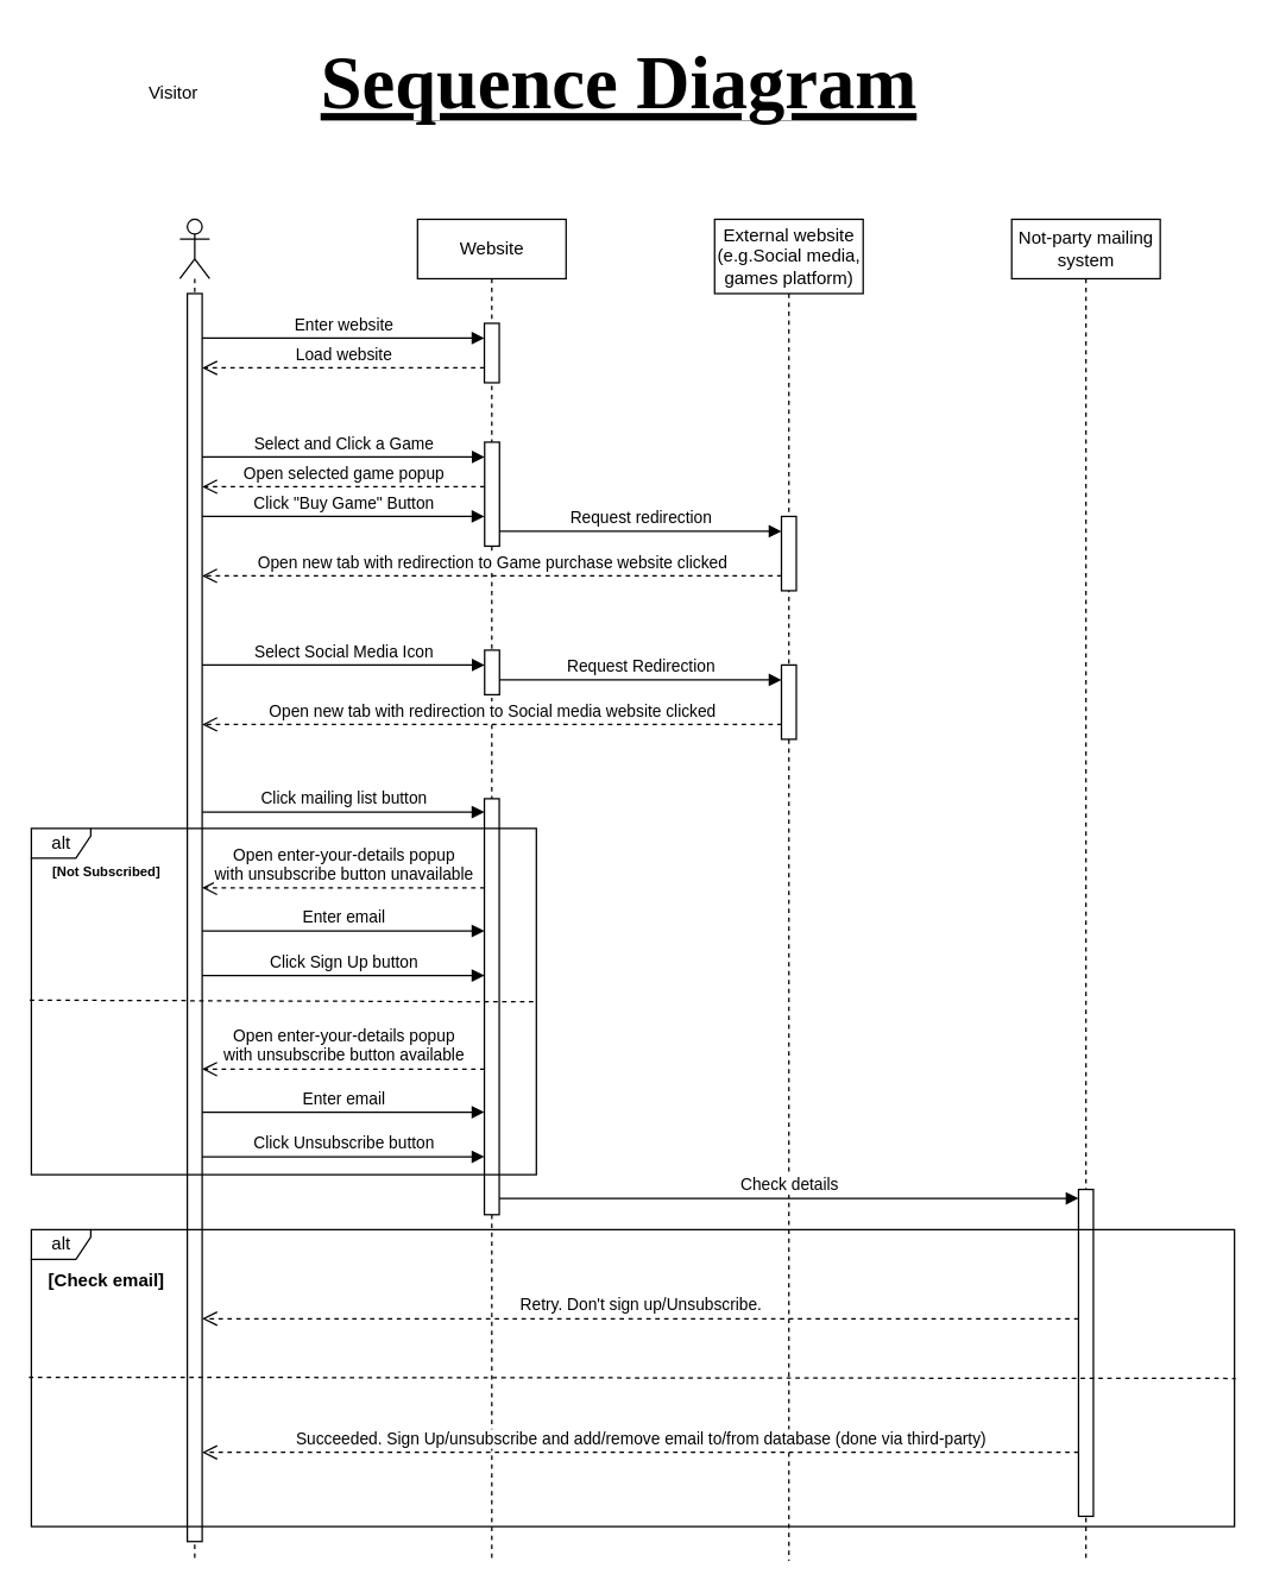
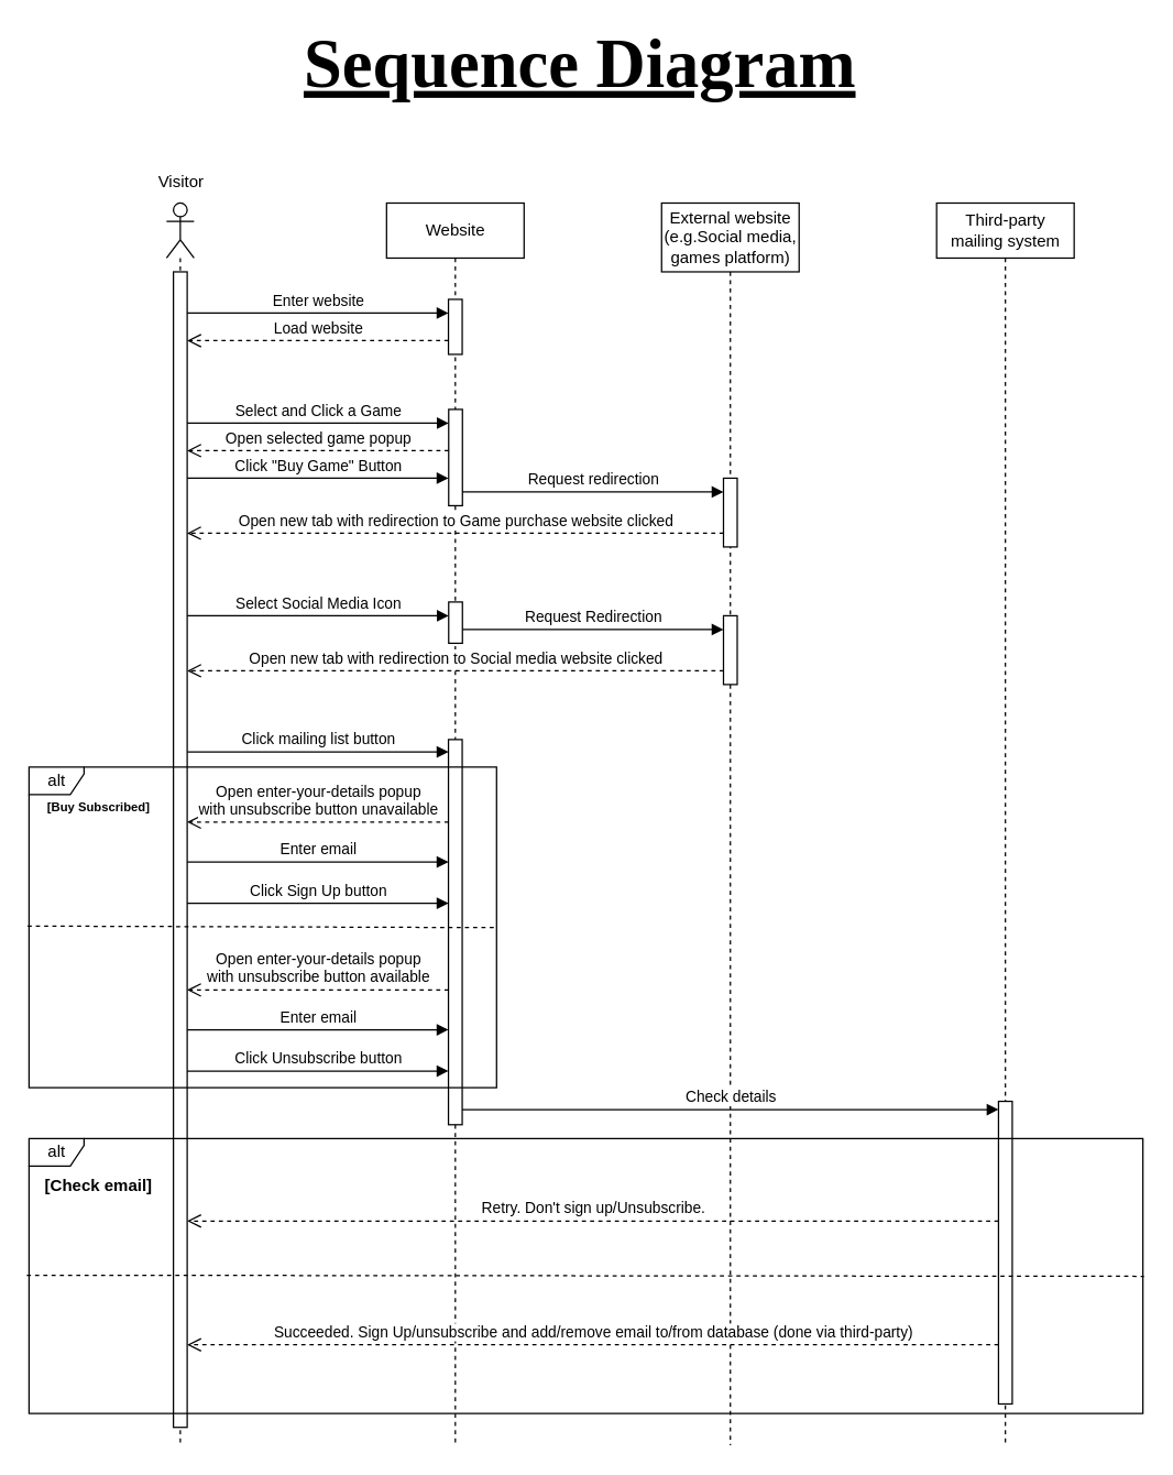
  <mxCell id="0" />
  <mxCell id="1" parent="0" />
  <mxCell id="2" value="" style="shape=umlLifeline;perimeter=lifelinePerimeter;whiteSpace=wrap;html=1;container=1;dropTarget=0;collapsible=0;recursiveResize=0;outlineConnect=0;portConstraint=eastwest;newEdgeStyle={&quot;curved&quot;:0,&quot;rounded&quot;:0};participant=umlActor;flipH=0;" parent="1" vertex="1"><mxGeometry x="120.62" y="147" width="20" height="903" as="geometry" /></mxCell>
  <mxCell id="3" value="" style="html=1;points=[[0,0,0,0,5],[0,1,0,0,-5],[1,0,0,0,5],[1,1,0,0,-5]];perimeter=orthogonalPerimeter;outlineConnect=0;targetShapes=umlLifeline;portConstraint=eastwest;newEdgeStyle={&quot;curved&quot;:0,&quot;rounded&quot;:0};" parent="2" vertex="1"><mxGeometry x="5" y="50" width="10" height="840" as="geometry" /></mxCell>
  <mxCell id="4" value="Website" style="shape=umlLifeline;perimeter=lifelinePerimeter;whiteSpace=wrap;html=1;container=1;dropTarget=0;collapsible=0;recursiveResize=0;outlineConnect=0;portConstraint=eastwest;newEdgeStyle={&quot;curved&quot;:0,&quot;rounded&quot;:0};" parent="1" vertex="1"><mxGeometry x="280.62" y="147" width="100" height="903" as="geometry" /></mxCell>
  <mxCell id="5" value="" style="html=1;points=[[0,0,0,0,5],[0,1,0,0,-5],[1,0,0,0,5],[1,1,0,0,-5]];perimeter=orthogonalPerimeter;outlineConnect=0;targetShapes=umlLifeline;portConstraint=eastwest;newEdgeStyle={&quot;curved&quot;:0,&quot;rounded&quot;:0};" parent="4" vertex="1"><mxGeometry x="45" y="70" width="10" height="40" as="geometry" /></mxCell>
  <mxCell id="6" value="" style="html=1;points=[[0,0,0,0,5],[0,1,0,0,-5],[1,0,0,0,5],[1,1,0,0,-5]];perimeter=orthogonalPerimeter;outlineConnect=0;targetShapes=umlLifeline;portConstraint=eastwest;newEdgeStyle={&quot;curved&quot;:0,&quot;rounded&quot;:0};" parent="4" vertex="1"><mxGeometry x="45.17" y="150" width="10" height="70" as="geometry" /></mxCell>
  <mxCell id="7" value="" style="html=1;points=[[0,0,0,0,5],[0,1,0,0,-5],[1,0,0,0,5],[1,1,0,0,-5]];perimeter=orthogonalPerimeter;outlineConnect=0;targetShapes=umlLifeline;portConstraint=eastwest;newEdgeStyle={&quot;curved&quot;:0,&quot;rounded&quot;:0};" parent="4" vertex="1"><mxGeometry x="45.17" y="290" width="10" height="30" as="geometry" /></mxCell>
  <mxCell id="8" value="" style="html=1;points=[[0,0,0,0,5],[0,1,0,0,-5],[1,0,0,0,5],[1,1,0,0,-5]];perimeter=orthogonalPerimeter;outlineConnect=0;targetShapes=umlLifeline;portConstraint=eastwest;newEdgeStyle={&quot;curved&quot;:0,&quot;rounded&quot;:0};" parent="4" vertex="1"><mxGeometry x="45" y="390" width="10" height="280" as="geometry" /></mxCell>
  <mxCell id="9" value="External website (e.g.Social media, games platform&lt;span style=&quot;background-color: initial;&quot;&gt;)&lt;/span&gt;" style="shape=umlLifeline;perimeter=lifelinePerimeter;whiteSpace=wrap;html=1;container=1;dropTarget=0;collapsible=0;recursiveResize=0;outlineConnect=0;portConstraint=eastwest;newEdgeStyle={&quot;curved&quot;:0,&quot;rounded&quot;:0};size=50;" parent="1" vertex="1"><mxGeometry x="480.62" y="147" width="100" height="903" as="geometry" /></mxCell>
  <mxCell id="10" value="" style="html=1;points=[[0,0,0,0,5],[0,1,0,0,-5],[1,0,0,0,5],[1,1,0,0,-5]];perimeter=orthogonalPerimeter;outlineConnect=0;targetShapes=umlLifeline;portConstraint=eastwest;newEdgeStyle={&quot;curved&quot;:0,&quot;rounded&quot;:0};" parent="9" vertex="1"><mxGeometry x="45" y="300" width="10" height="50" as="geometry" /></mxCell>
  <mxCell id="11" value="" style="html=1;points=[[0,0,0,0,5],[0,1,0,0,-5],[1,0,0,0,5],[1,1,0,0,-5]];perimeter=orthogonalPerimeter;outlineConnect=0;targetShapes=umlLifeline;portConstraint=eastwest;newEdgeStyle={&quot;curved&quot;:0,&quot;rounded&quot;:0};" parent="9" vertex="1"><mxGeometry x="45" y="200" width="10" height="50" as="geometry" /></mxCell>
- <mxCell id="12" value="Not-party mailing system" style="shape=umlLifeline;perimeter=lifelinePerimeter;whiteSpace=wrap;html=1;container=1;dropTarget=0;collapsible=0;recursiveResize=0;outlineConnect=0;portConstraint=eastwest;newEdgeStyle={&quot;curved&quot;:0,&quot;rounded&quot;:0};" parent="1" vertex="1"><mxGeometry x="680.62" y="147" width="100" height="903" as="geometry" /></mxCell>
+ <mxCell id="12" value="Third-party mailing system" style="shape=umlLifeline;perimeter=lifelinePerimeter;whiteSpace=wrap;html=1;container=1;dropTarget=0;collapsible=0;recursiveResize=0;outlineConnect=0;portConstraint=eastwest;newEdgeStyle={&quot;curved&quot;:0,&quot;rounded&quot;:0};" parent="1" vertex="1"><mxGeometry x="680.62" y="147" width="100" height="903" as="geometry" /></mxCell>
  <mxCell id="13" value="" style="html=1;points=[[0,0,0,0,5],[0,1,0,0,-5],[1,0,0,0,5],[1,1,0,0,-5]];perimeter=orthogonalPerimeter;outlineConnect=0;targetShapes=umlLifeline;portConstraint=eastwest;newEdgeStyle={&quot;curved&quot;:0,&quot;rounded&quot;:0};" parent="12" vertex="1"><mxGeometry x="45" y="653" width="10" height="220" as="geometry" /></mxCell>
  <mxCell id="14" value="Enter website" style="html=1;verticalAlign=bottom;endArrow=block;curved=0;rounded=0;" parent="1" target="5" edge="1"><mxGeometry width="80" relative="1" as="geometry"><mxPoint x="135.62" y="227" as="sourcePoint" /><mxPoint x="320.62" y="227" as="targetPoint" /></mxGeometry></mxCell>
  <mxCell id="15" value="Load website" style="html=1;verticalAlign=bottom;endArrow=open;dashed=1;endSize=8;curved=0;rounded=0;" parent="1" target="3" edge="1"><mxGeometry relative="1" as="geometry"><mxPoint x="325.62" y="247" as="sourcePoint" /><mxPoint x="140.62" y="247" as="targetPoint" /></mxGeometry></mxCell>
  <mxCell id="16" value="Select and Click a Game" style="html=1;verticalAlign=bottom;endArrow=block;curved=0;rounded=0;" parent="1" target="6" edge="1"><mxGeometry width="80" relative="1" as="geometry"><mxPoint x="135.62" y="307" as="sourcePoint" /><mxPoint x="320.79" y="307" as="targetPoint" /></mxGeometry></mxCell>
  <mxCell id="17" value="Open selected game popup" style="html=1;verticalAlign=bottom;endArrow=open;dashed=1;endSize=8;curved=0;rounded=0;" parent="1" target="3" edge="1"><mxGeometry relative="1" as="geometry"><mxPoint x="325.79" y="327" as="sourcePoint" /><mxPoint x="140.62" y="327" as="targetPoint" /></mxGeometry></mxCell>
  <mxCell id="18" value="Select Social Media Icon" style="html=1;verticalAlign=bottom;endArrow=block;curved=0;rounded=0;" parent="1" target="7" edge="1"><mxGeometry width="80" relative="1" as="geometry"><mxPoint x="135.62" y="447" as="sourcePoint" /><mxPoint x="320.79" y="447" as="targetPoint" /></mxGeometry></mxCell>
  <mxCell id="19" value="Request Redirection" style="html=1;verticalAlign=bottom;endArrow=block;curved=0;rounded=0;exitX=1;exitY=0;exitDx=0;exitDy=5;exitPerimeter=0;" parent="1" edge="1"><mxGeometry x="-0.003" width="80" relative="1" as="geometry"><mxPoint x="335.79" y="457" as="sourcePoint" /><mxPoint x="525.62" y="457" as="targetPoint" /><mxPoint as="offset" /></mxGeometry></mxCell>
  <mxCell id="20" value="Open new tab with redirection to Social media website clicked" style="html=1;verticalAlign=bottom;endArrow=open;dashed=1;endSize=8;curved=0;rounded=0;" parent="1" edge="1"><mxGeometry relative="1" as="geometry"><mxPoint x="525.79" y="487" as="sourcePoint" /><mxPoint x="135.62" y="487" as="targetPoint" /></mxGeometry></mxCell>
  <mxCell id="21" value="Click &quot;Buy Game&quot; Button" style="html=1;verticalAlign=bottom;endArrow=block;curved=0;rounded=0;" parent="1" edge="1"><mxGeometry width="80" relative="1" as="geometry"><mxPoint x="135.62" y="347" as="sourcePoint" /><mxPoint x="325.62" y="347" as="targetPoint" /></mxGeometry></mxCell>
  <mxCell id="22" value="Request redirection" style="html=1;verticalAlign=bottom;endArrow=block;curved=0;rounded=0;" parent="1" edge="1"><mxGeometry width="80" relative="1" as="geometry"><mxPoint x="335.62" y="357" as="sourcePoint" /><mxPoint x="525.62" y="357" as="targetPoint" /></mxGeometry></mxCell>
  <mxCell id="23" value="Open new tab with redirection to Game purchase website clicked" style="html=1;verticalAlign=bottom;endArrow=open;dashed=1;endSize=8;curved=0;rounded=0;" parent="1" edge="1"><mxGeometry relative="1" as="geometry"><mxPoint x="525.7" y="387" as="sourcePoint" /><mxPoint x="135.53" y="387" as="targetPoint" /></mxGeometry></mxCell>
  <mxCell id="24" value="Click mailing list button" style="html=1;verticalAlign=bottom;endArrow=block;curved=0;rounded=0;" parent="1" edge="1"><mxGeometry width="80" relative="1" as="geometry"><mxPoint x="135.62" y="546" as="sourcePoint" /><mxPoint x="325.62" y="546" as="targetPoint" /></mxGeometry></mxCell>
  <mxCell id="25" value="Open enter-your-details popup&lt;br&gt;with unsubscribe button unavailable" style="html=1;verticalAlign=bottom;endArrow=open;dashed=1;endSize=8;curved=0;rounded=0;" parent="1" edge="1"><mxGeometry relative="1" as="geometry"><mxPoint x="325.7" y="597" as="sourcePoint" /><mxPoint x="135.53" y="597" as="targetPoint" /></mxGeometry></mxCell>
  <mxCell id="26" value="Enter email" style="html=1;verticalAlign=bottom;endArrow=block;curved=0;rounded=0;" parent="1" edge="1"><mxGeometry width="80" relative="1" as="geometry"><mxPoint x="135.62" y="626" as="sourcePoint" /><mxPoint x="325.62" y="626" as="targetPoint" /></mxGeometry></mxCell>
  <mxCell id="27" value="Click Sign Up button" style="html=1;verticalAlign=bottom;endArrow=block;curved=0;rounded=0;" parent="1" edge="1"><mxGeometry width="80" relative="1" as="geometry"><mxPoint x="135.62" y="656" as="sourcePoint" /><mxPoint x="325.62" y="656" as="targetPoint" /></mxGeometry></mxCell>
  <mxCell id="28" value="Check details" style="html=1;verticalAlign=bottom;endArrow=block;curved=0;rounded=0;" parent="1" edge="1"><mxGeometry width="80" relative="1" as="geometry"><mxPoint x="335.62" y="806" as="sourcePoint" /><mxPoint x="725.62" y="806" as="targetPoint" /></mxGeometry></mxCell>
  <mxCell id="29" value="alt" style="shape=umlFrame;whiteSpace=wrap;html=1;pointerEvents=0;width=40;height=20;" parent="1" vertex="1"><mxGeometry x="20.62" y="827" width="810" height="200" as="geometry" /></mxCell>
  <mxCell id="30" value="&lt;b&gt;[Check email]&lt;/b&gt;" style="text;html=1;align=center;verticalAlign=middle;resizable=0;points=[];autosize=1;strokeColor=none;fillColor=none;" parent="1" vertex="1"><mxGeometry x="20.62" y="847" width="100" height="30" as="geometry" /></mxCell>
  <mxCell id="31" value="" style="endArrow=none;dashed=1;html=1;rounded=0;exitX=-0.002;exitY=0.497;exitDx=0;exitDy=0;exitPerimeter=0;entryX=1.001;entryY=0.501;entryDx=0;entryDy=0;entryPerimeter=0;" parent="1" source="29" target="29" edge="1"><mxGeometry width="50" height="50" relative="1" as="geometry"><mxPoint x="650.62" y="807" as="sourcePoint" /><mxPoint x="700.62" y="757" as="targetPoint" /></mxGeometry></mxCell>
  <mxCell id="32" value="Retry. Don't sign up/Unsubscribe." style="html=1;verticalAlign=bottom;endArrow=open;dashed=1;endSize=8;curved=0;rounded=0;" parent="1" edge="1"><mxGeometry relative="1" as="geometry"><mxPoint x="725.62" y="887" as="sourcePoint" /><mxPoint x="135.62" y="887" as="targetPoint" /></mxGeometry></mxCell>
  <mxCell id="33" value="Succeeded. Sign Up/unsubscribe and add/remove email to/from database (done via third-party)" style="html=1;verticalAlign=bottom;endArrow=open;dashed=1;endSize=8;curved=0;rounded=0;" parent="1" edge="1"><mxGeometry relative="1" as="geometry"><mxPoint x="725.62" y="977" as="sourcePoint" /><mxPoint x="135.62" y="977" as="targetPoint" /><mxPoint as="offset" /></mxGeometry></mxCell>
- <mxCell id="34" value="Visitor" style="text;html=1;align=center;verticalAlign=middle;resizable=0;points=[];autosize=1;strokeColor=none;fillColor=none;" parent="1" vertex="1"><mxGeometry x="85.62" y="47" width="60" height="30" as="geometry" /></mxCell>
+ <mxCell id="34" value="Visitor" style="text;html=1;align=center;verticalAlign=middle;resizable=0;points=[];autosize=1;strokeColor=none;fillColor=none;" parent="1" vertex="1"><mxGeometry x="100.62" y="117" width="60" height="30" as="geometry" /></mxCell>
  <mxCell id="35" value="alt" style="shape=umlFrame;whiteSpace=wrap;html=1;pointerEvents=0;width=40;height=20;" parent="1" vertex="1"><mxGeometry x="20.62" y="557" width="340" height="233" as="geometry" /></mxCell>
  <mxCell id="36" value="" style="endArrow=none;dashed=1;html=1;rounded=0;exitX=-0.003;exitY=0.496;exitDx=0;exitDy=0;exitPerimeter=0;entryX=0.999;entryY=0.501;entryDx=0;entryDy=0;entryPerimeter=0;" parent="1" source="35" target="35" edge="1"><mxGeometry width="50" height="50" relative="1" as="geometry"><mxPoint x="28.62" y="786" as="sourcePoint" /><mxPoint x="841.62" y="787" as="targetPoint" /></mxGeometry></mxCell>
- <mxCell id="37" value="&lt;b&gt;[Not Subscribed]&lt;/b&gt;" style="text;html=1;align=center;verticalAlign=middle;resizable=0;points=[];autosize=1;strokeColor=none;fillColor=none;fontSize=9;" parent="1" vertex="1"><mxGeometry x="20.62" y="577" width="100" height="20" as="geometry" /></mxCell>
+ <mxCell id="37" value="&lt;b&gt;[Buy Subscribed]&lt;/b&gt;" style="text;html=1;align=center;verticalAlign=middle;resizable=0;points=[];autosize=1;strokeColor=none;fillColor=none;fontSize=9;" parent="1" vertex="1"><mxGeometry x="20.62" y="577" width="100" height="20" as="geometry" /></mxCell>
  <mxCell id="38" value="Open enter-your-details popup &lt;br&gt;with unsubscribe button available" style="html=1;verticalAlign=bottom;endArrow=open;dashed=1;endSize=8;curved=0;rounded=0;" parent="1" edge="1"><mxGeometry relative="1" as="geometry"><mxPoint x="325.7" y="719" as="sourcePoint" /><mxPoint x="135.53" y="719" as="targetPoint" /></mxGeometry></mxCell>
  <mxCell id="39" value="Enter email" style="html=1;verticalAlign=bottom;endArrow=block;curved=0;rounded=0;" parent="1" edge="1"><mxGeometry width="80" relative="1" as="geometry"><mxPoint x="135.62" y="748" as="sourcePoint" /><mxPoint x="325.62" y="748" as="targetPoint" /></mxGeometry></mxCell>
  <mxCell id="40" value="Click Unsubscribe button" style="html=1;verticalAlign=bottom;endArrow=block;curved=0;rounded=0;" parent="1" edge="1"><mxGeometry width="80" relative="1" as="geometry"><mxPoint x="135.62" y="778" as="sourcePoint" /><mxPoint x="325.62" y="778" as="targetPoint" /></mxGeometry></mxCell>
- <mxCell id="41" value="&lt;font style=&quot;font-size: 50px;&quot; data-font-src=&quot;https://fonts.googleapis.com/css?family=Poppins&quot; face=&quot;Poppins&quot;&gt;&lt;u style=&quot;&quot;&gt;&lt;b style=&quot;&quot;&gt;Sequence Diagram&lt;/b&gt;&lt;/u&gt;&lt;/font&gt;" style="text;html=1;align=center;verticalAlign=middle;resizable=0;points=[];autosize=1;strokeColor=none;fillColor=none;horizontal=1;labelPosition=center;verticalLabelPosition=middle;labelBackgroundColor=none;labelBorderColor=none;textShadow=0;" vertex="1" parent="1"><mxGeometry x="160.62" y="20" width="510" height="70" as="geometry" /></mxCell>
+ <mxCell id="41" value="&lt;font style=&quot;font-size: 50px;&quot; data-font-src=&quot;https://fonts.googleapis.com/css?family=Poppins&quot; face=&quot;Poppins&quot;&gt;&lt;u style=&quot;&quot;&gt;&lt;b style=&quot;&quot;&gt;Sequence Diagram&lt;/b&gt;&lt;/u&gt;&lt;/font&gt;" style="text;html=1;align=center;verticalAlign=middle;resizable=0;points=[];autosize=1;strokeColor=none;fillColor=none;horizontal=1;labelPosition=center;verticalLabelPosition=middle;labelBackgroundColor=none;labelBorderColor=none;textShadow=0;" vertex="1" parent="1"><mxGeometry x="165.62" y="10" width="510" height="70" as="geometry" /></mxCell>
